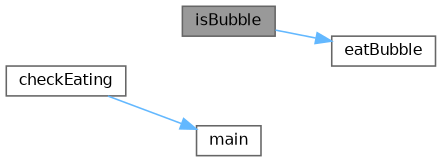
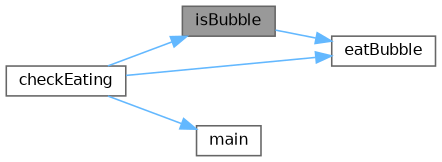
  digraph {
    rankdir=RL
    node [color=grey40 fillcolor=white fontname=Helvetica fontsize=10 shape=box style=filled]
    edge [color=steelblue1 dir=back fontname=Helvetica fontsize=10 labelfontname=Helvetica labelfontsize=10 style=solid]
    n1 [color=gray40 fillcolor=grey60 fontcolor=black height=0.2 label=isBubble width=0.4]
    n2 [height=0.2 label=checkEating width=0.4]
    n3 [height=0.2 label=eatBubble width=0.4]
    n4 [height=0.2 label=main width=0.4]
+   n1 -> n2
    n3 -> n1
+   n3 -> n2
    n4 -> n2
  }
